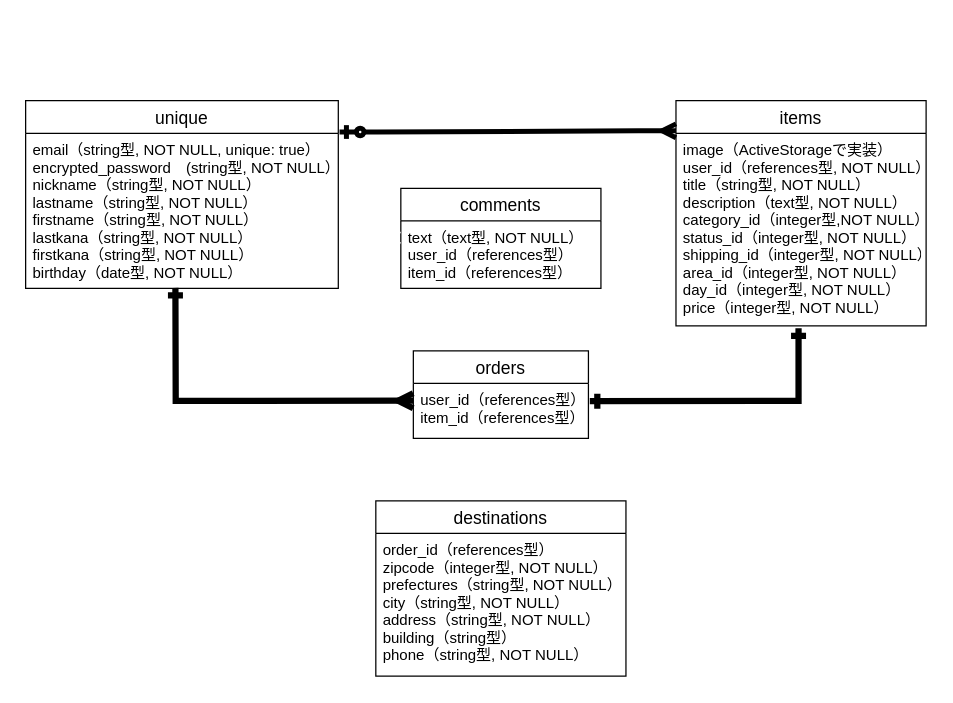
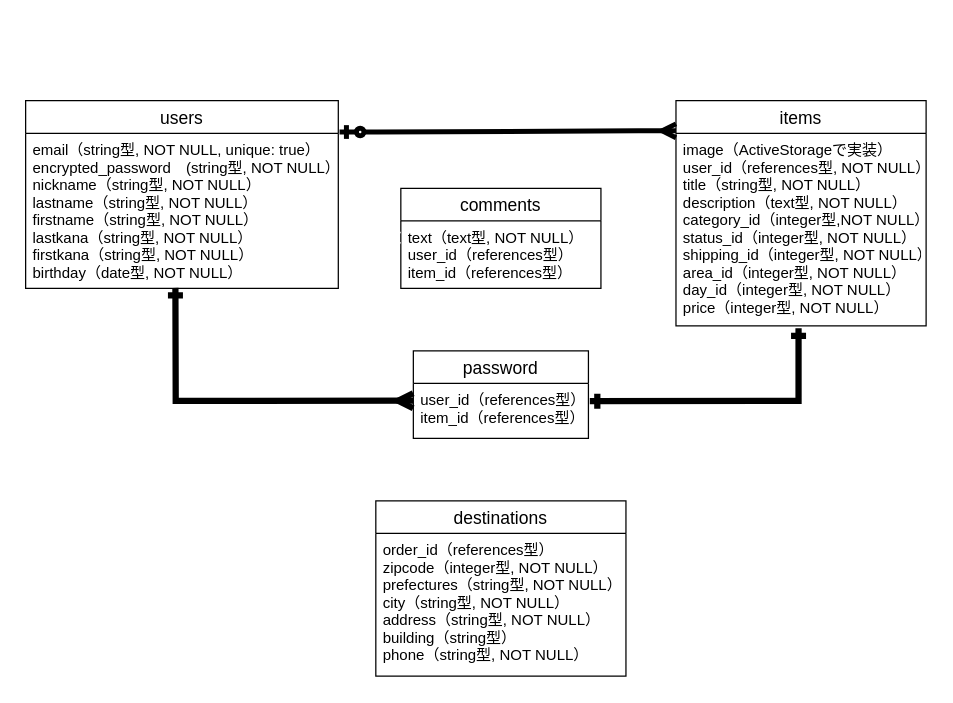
  <mxCell id="0" />
  <mxCell id="1" parent="0" />
  <mxCell id="2" style="edgeStyle=none;rounded=0;orthogonalLoop=1;jettySize=auto;html=1;startArrow=ERone;startFill=0;endArrow=ERmany;endFill=0;strokeWidth=5;entryX=-0.001;entryY=0.315;entryDx=0;entryDy=0;entryPerimeter=0;exitX=0.479;exitY=0.997;exitDx=0;exitDy=0;exitPerimeter=0;" edge="1" parent="1" source="4" target="19"><mxGeometry relative="1" as="geometry"><mxPoint x="145" y="320" as="targetPoint" /><Array as="points"><mxPoint x="140" y="320" /></Array></mxGeometry></mxCell>
- <mxCell id="3" value="unique" style="swimlane;fontStyle=0;childLayout=stackLayout;horizontal=1;startSize=26;horizontalStack=0;resizeParent=1;resizeParentMax=0;resizeLast=0;collapsible=1;marginBottom=0;align=center;fontSize=14;" parent="1" vertex="1"><mxGeometry x="20" y="80" width="250" height="150" as="geometry"><mxRectangle x="140" y="170" width="60" height="26" as="alternateBounds" /></mxGeometry></mxCell>
+ <mxCell id="3" value="users" style="swimlane;fontStyle=0;childLayout=stackLayout;horizontal=1;startSize=26;horizontalStack=0;resizeParent=1;resizeParentMax=0;resizeLast=0;collapsible=1;marginBottom=0;align=center;fontSize=14;" parent="1" vertex="1"><mxGeometry x="20" y="80" width="250" height="150" as="geometry"><mxRectangle x="140" y="170" width="60" height="26" as="alternateBounds" /></mxGeometry></mxCell>
  <mxCell id="4" value="email（string型, NOT NULL, unique: true）&#10;encrypted_password　(string型, NOT NULL）&#10;nickname（string型, NOT NULL）&#10;lastname（string型, NOT NULL）&#10;firstname（string型, NOT NULL）&#10;lastkana（string型, NOT NULL）&#10;firstkana（string型, NOT NULL）&#10;birthday（date型, NOT NULL）" style="text;strokeColor=none;fillColor=none;spacingLeft=4;spacingRight=4;overflow=hidden;rotatable=0;points=[[0,0.5],[1,0.5]];portConstraint=eastwest;fontSize=12;" parent="3" vertex="1"><mxGeometry y="26" width="250" height="124" as="geometry" /></mxCell>
  <mxCell id="5" style="edgeStyle=none;rounded=0;jumpSize=8;orthogonalLoop=1;jettySize=auto;html=1;startArrow=ERone;startFill=0;endArrow=ERmany;endFill=0;strokeColor=#FFFFFF;strokeWidth=4;fontSize=18;entryX=1.004;entryY=0.259;entryDx=0;entryDy=0;entryPerimeter=0;" parent="1" edge="1" target="16"><mxGeometry relative="1" as="geometry"><mxPoint x="480" y="189" as="targetPoint" /><Array as="points" /><mxPoint x="539" y="190" as="sourcePoint" /></mxGeometry></mxCell>
  <mxCell id="6" style="edgeStyle=none;rounded=0;orthogonalLoop=1;jettySize=auto;html=1;startArrow=ERone;startFill=0;endArrow=ERone;endFill=0;strokeWidth=5;entryX=1.008;entryY=0.323;entryDx=0;entryDy=0;entryPerimeter=0;" edge="1" parent="1" target="19"><mxGeometry relative="1" as="geometry"><mxPoint x="640" y="320" as="targetPoint" /><mxPoint x="638" y="262" as="sourcePoint" /><Array as="points"><mxPoint x="638" y="320" /></Array></mxGeometry></mxCell>
  <mxCell id="7" value="items" style="swimlane;fontStyle=0;childLayout=stackLayout;horizontal=1;startSize=26;horizontalStack=0;resizeParent=1;resizeParentMax=0;resizeLast=0;collapsible=1;marginBottom=0;align=center;fontSize=14;" parent="1" vertex="1"><mxGeometry x="540" y="80" width="200" height="180" as="geometry"><mxRectangle x="640" y="40" width="70" height="26" as="alternateBounds" /></mxGeometry></mxCell>
  <mxCell id="8" value="image（ActiveStorageで実装）&#10;user_id（references型, NOT NULL）&#10;title（string型, NOT NULL）&#10;description（text型, NOT NULL）&#10;category_id（integer型,NOT NULL）&#10;status_id（integer型, NOT NULL）&#10;shipping_id（integer型, NOT NULL）&#10;area_id（integer型, NOT NULL）&#10;day_id（integer型, NOT NULL）&#10;price（integer型, NOT NULL）" style="text;strokeColor=none;fillColor=none;spacingLeft=4;spacingRight=4;overflow=hidden;rotatable=0;points=[[0,0.5],[1,0.5]];portConstraint=eastwest;fontSize=12;" parent="7" vertex="1"><mxGeometry y="26" width="200" height="154" as="geometry" /></mxCell>
  <mxCell id="9" value="destinations" style="swimlane;fontStyle=0;childLayout=stackLayout;horizontal=1;startSize=26;horizontalStack=0;resizeParent=1;resizeParentMax=0;resizeLast=0;collapsible=1;marginBottom=0;align=center;fontSize=14;" parent="1" vertex="1"><mxGeometry x="300" y="400" width="200" height="140" as="geometry" /></mxCell>
  <mxCell id="10" value="order_id（references型）&#10;zipcode（integer型, NOT NULL）&#10;prefectures（string型, NOT NULL）&#10;city（string型, NOT NULL）&#10;address（string型, NOT NULL）&#10;building（string型）&#10;phone（string型, NOT NULL）" style="text;strokeColor=none;fillColor=none;spacingLeft=4;spacingRight=4;overflow=hidden;rotatable=0;points=[[0,0.5],[1,0.5]];portConstraint=eastwest;fontSize=12;" parent="9" vertex="1"><mxGeometry y="26" width="200" height="114" as="geometry" /></mxCell>
  <mxCell id="11" value="" style="shape=table;startSize=0;container=1;collapsible=1;childLayout=tableLayout;fixedRows=1;rowLines=0;fontStyle=0;align=center;resizeLast=1;strokeColor=none;fillColor=none;fontSize=14;" parent="1" vertex="1"><mxGeometry x="20" y="20" width="220" height="40" as="geometry" /></mxCell>
  <mxCell id="12" value="" style="shape=partialRectangle;collapsible=0;dropTarget=0;pointerEvents=0;fillColor=none;top=0;left=0;bottom=0;right=0;points=[[0,0.5],[1,0.5]];portConstraint=eastwest;" parent="11" vertex="1"><mxGeometry width="220" height="30" as="geometry" /></mxCell>
  <mxCell id="13" value="" style="shape=partialRectangle;connectable=0;fillColor=none;top=0;left=0;bottom=0;right=0;editable=1;overflow=hidden;" parent="12" vertex="1"><mxGeometry width="30" height="30" as="geometry" /></mxCell>
  <mxCell id="14" value="" style="edgeStyle=entityRelationEdgeStyle;fontSize=12;html=1;endArrow=ERmany;startArrow=ERzeroToOne;strokeWidth=4;endFill=0;rounded=0;entryX=0;entryY=-0.013;entryDx=0;entryDy=0;entryPerimeter=0;exitX=1.004;exitY=-0.008;exitDx=0;exitDy=0;exitPerimeter=0;" parent="1" target="8" edge="1" source="4"><mxGeometry width="100" height="100" relative="1" as="geometry"><mxPoint x="280" y="159" as="sourcePoint" /><mxPoint x="510" y="153" as="targetPoint" /></mxGeometry></mxCell>
  <mxCell id="15" value="comments" style="swimlane;fontStyle=0;childLayout=stackLayout;horizontal=1;startSize=26;horizontalStack=0;resizeParent=1;resizeParentMax=0;resizeLast=0;collapsible=1;marginBottom=0;align=center;fontSize=14;" parent="1" vertex="1"><mxGeometry x="320" y="150" width="160" height="80" as="geometry" /></mxCell>
  <mxCell id="16" value="text（text型, NOT NULL）&#10;user_id（references型）&#10;item_id（references型）" style="text;strokeColor=none;fillColor=none;spacingLeft=4;spacingRight=4;overflow=hidden;rotatable=0;points=[[0,0.5],[1,0.5]];portConstraint=eastwest;fontSize=12;" parent="15" vertex="1"><mxGeometry y="26" width="160" height="54" as="geometry" /></mxCell>
  <mxCell id="17" style="edgeStyle=none;rounded=0;jumpSize=8;orthogonalLoop=1;jettySize=auto;html=1;startArrow=ERone;startFill=0;endArrow=ERmany;endFill=0;strokeColor=#FFFFFF;strokeWidth=4;fontSize=18;exitX=1.011;exitY=0.674;exitDx=0;exitDy=0;exitPerimeter=0;entryX=-0.005;entryY=0.251;entryDx=0;entryDy=0;entryPerimeter=0;" parent="1" source="4" edge="1" target="16"><mxGeometry relative="1" as="geometry"><mxPoint x="281" y="199.992" as="sourcePoint" /><mxPoint x="320" y="179" as="targetPoint" /><Array as="points" /></mxGeometry></mxCell>
- <mxCell id="18" value="orders" style="swimlane;fontStyle=0;childLayout=stackLayout;horizontal=1;startSize=26;horizontalStack=0;resizeParent=1;resizeParentMax=0;resizeLast=0;collapsible=1;marginBottom=0;align=center;fontSize=14;" vertex="1" parent="1"><mxGeometry x="330" y="280" width="140" height="70" as="geometry" /></mxCell>
+ <mxCell id="18" value="password" style="swimlane;fontStyle=0;childLayout=stackLayout;horizontal=1;startSize=26;horizontalStack=0;resizeParent=1;resizeParentMax=0;resizeLast=0;collapsible=1;marginBottom=0;align=center;fontSize=14;" vertex="1" parent="1"><mxGeometry x="330" y="280" width="140" height="70" as="geometry" /></mxCell>
  <mxCell id="19" value="user_id（references型）&#10;item_id（references型）" style="text;strokeColor=none;fillColor=none;spacingLeft=4;spacingRight=4;overflow=hidden;rotatable=0;points=[[0,0.5],[1,0.5]];portConstraint=eastwest;fontSize=12;" vertex="1" parent="18"><mxGeometry y="26" width="140" height="44" as="geometry" /></mxCell>
